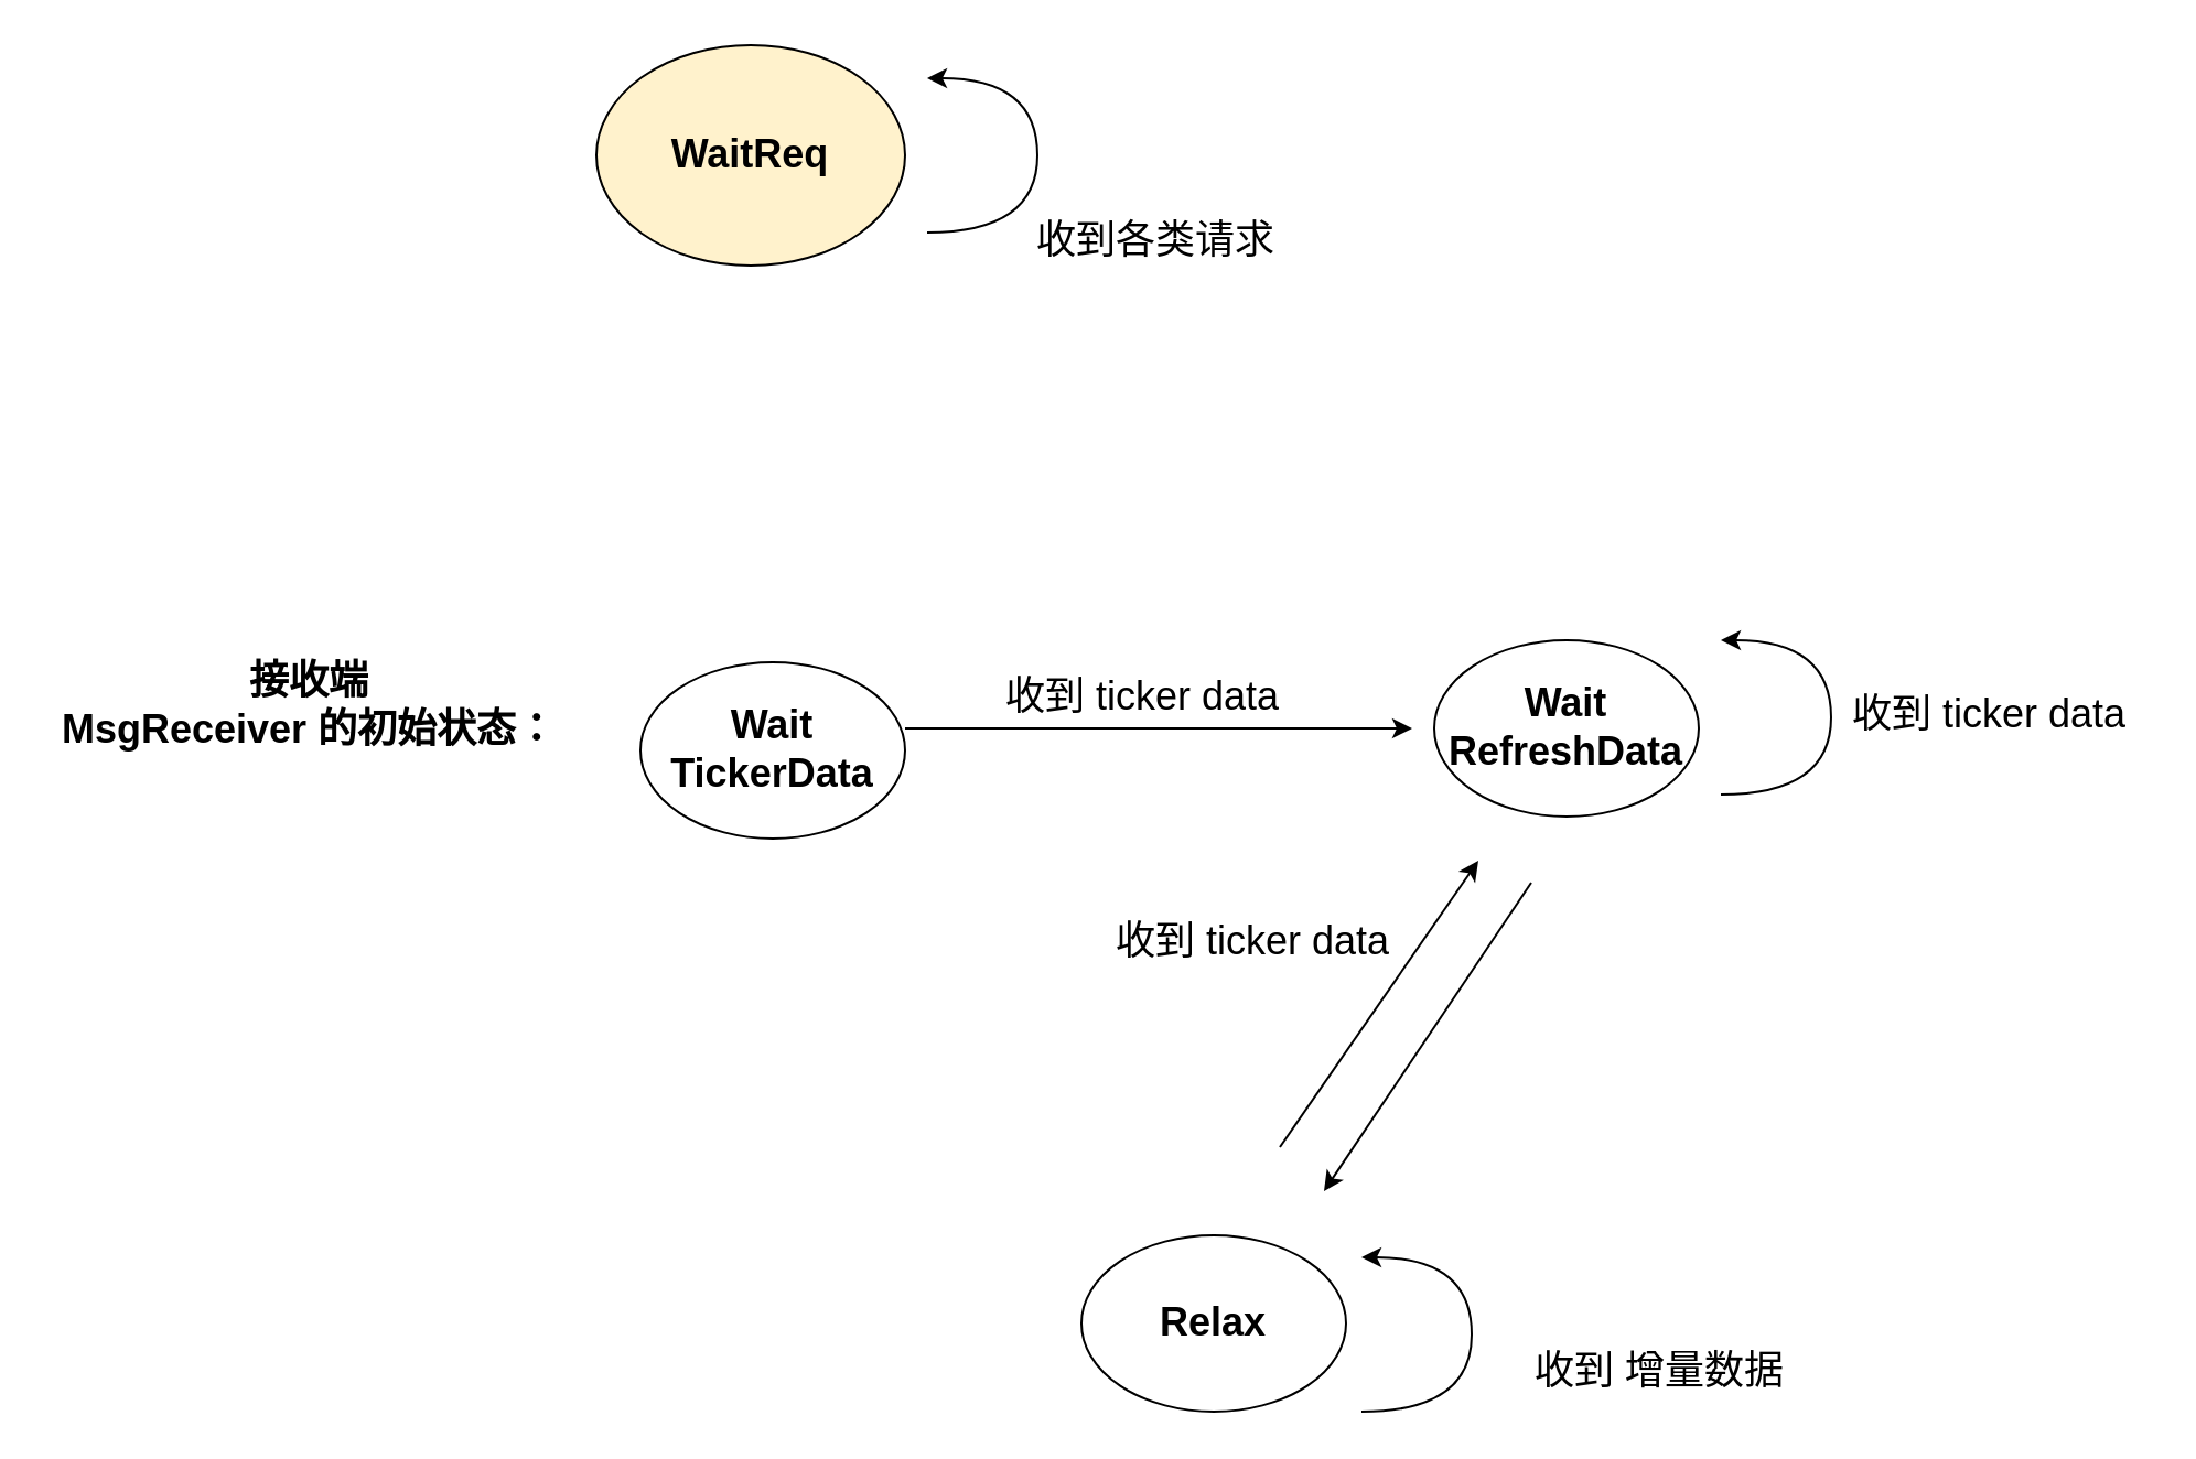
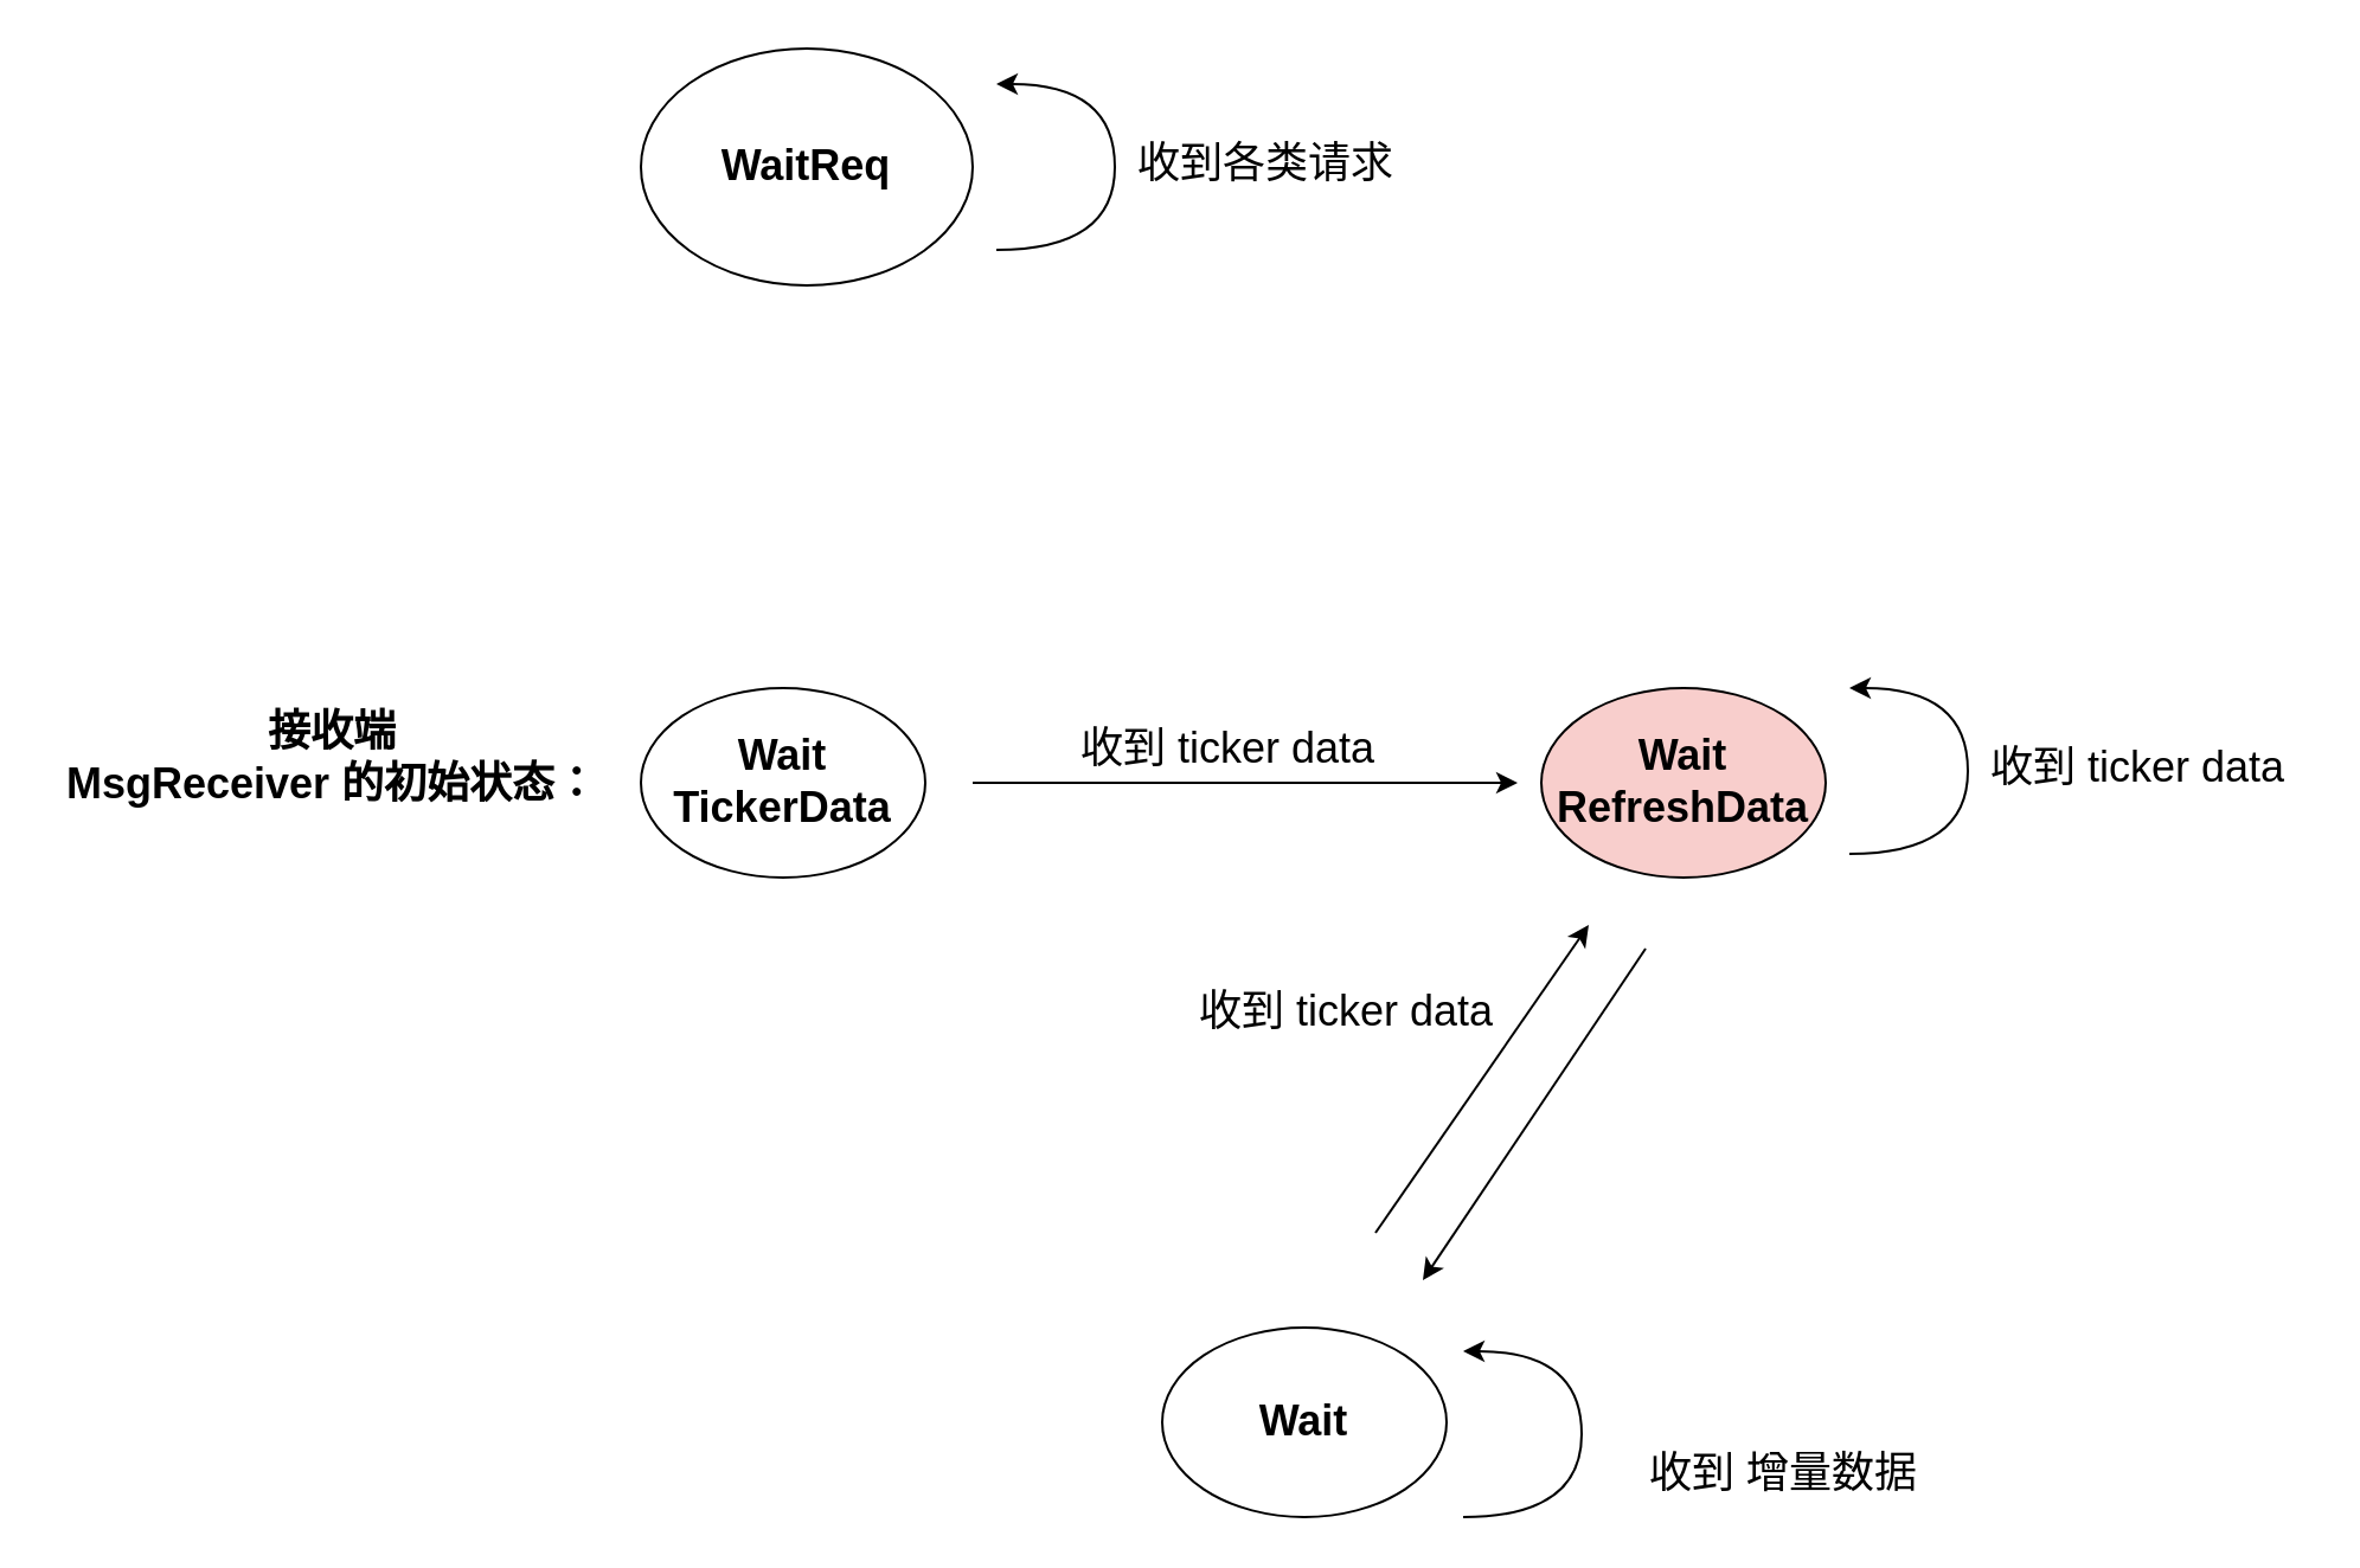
  <mxCell id="0" />
  <mxCell id="1" parent="0" />
- <mxCell id="2" value="&lt;b&gt;&lt;font style=&quot;font-size: 18px;&quot;&gt;WaitReq&lt;/font&gt;&lt;/b&gt;" style="ellipse;whiteSpace=wrap;html=1;fillColor=#fff2cc;" parent="1" vertex="1"><mxGeometry x="270" y="20" width="140" height="100" as="geometry" /></mxCell>
- <mxCell id="3" value="&lt;b&gt;&lt;font style=&quot;font-size: 18px;&quot;&gt;Wait&lt;br&gt;TickerData&lt;/font&gt;&lt;/b&gt;" style="ellipse;whiteSpace=wrap;html=1;" parent="1" vertex="1"><mxGeometry x="290" y="300" width="120" height="80" as="geometry" /></mxCell>
- <mxCell id="4" value="&lt;b&gt;&lt;font style=&quot;font-size: 18px;&quot;&gt;Wait&lt;br&gt;RefreshData&lt;/font&gt;&lt;/b&gt;" style="ellipse;whiteSpace=wrap;html=1;" parent="1" vertex="1"><mxGeometry x="650" y="290" width="120" height="80" as="geometry" /></mxCell>
- <mxCell id="5" value="&lt;b&gt;&lt;font style=&quot;font-size: 18px;&quot;&gt;Relax&lt;/font&gt;&lt;/b&gt;" style="ellipse;whiteSpace=wrap;html=1;" parent="1" vertex="1"><mxGeometry x="490" y="560" width="120" height="80" as="geometry" /></mxCell>
+ <mxCell id="2" value="&lt;b&gt;&lt;font style=&quot;font-size: 18px;&quot;&gt;WaitReq&lt;/font&gt;&lt;/b&gt;" style="ellipse;whiteSpace=wrap;html=1;" parent="1" vertex="1"><mxGeometry x="270" y="20" width="140" height="100" as="geometry" /></mxCell>
+ <mxCell id="3" value="&lt;b&gt;&lt;font style=&quot;font-size: 18px;&quot;&gt;Wait&lt;br&gt;TickerData&lt;/font&gt;&lt;/b&gt;" style="ellipse;whiteSpace=wrap;html=1;" parent="1" vertex="1"><mxGeometry x="270" y="290" width="120" height="80" as="geometry" /></mxCell>
+ <mxCell id="4" value="&lt;b&gt;&lt;font style=&quot;font-size: 18px;&quot;&gt;Wait&lt;br&gt;RefreshData&lt;/font&gt;&lt;/b&gt;" style="ellipse;whiteSpace=wrap;html=1;fillColor=#f8cecc;" parent="1" vertex="1"><mxGeometry x="650" y="290" width="120" height="80" as="geometry" /></mxCell>
+ <mxCell id="5" value="&lt;b&gt;&lt;font style=&quot;font-size: 18px;&quot;&gt;Wait&lt;/font&gt;&lt;/b&gt;" style="ellipse;whiteSpace=wrap;html=1;" parent="1" vertex="1"><mxGeometry x="490" y="560" width="120" height="80" as="geometry" /></mxCell>
  <mxCell id="6" value="" style="endArrow=classic;html=1;rounded=0;fontSize=18;" parent="1" edge="1"><mxGeometry width="50" height="50" relative="1" as="geometry"><mxPoint x="410" y="330" as="sourcePoint" /><mxPoint x="640" y="330" as="targetPoint" /></mxGeometry></mxCell>
  <mxCell id="7" value="收到 ticker data" style="text;strokeColor=none;fillColor=none;align=left;verticalAlign=middle;spacingLeft=4;spacingRight=4;overflow=hidden;points=[[0,0.5],[1,0.5]];portConstraint=eastwest;rotatable=0;fontSize=18;" parent="1" vertex="1"><mxGeometry x="450" y="299" width="140" height="30" as="geometry" /></mxCell>
  <mxCell id="8" value="" style="endArrow=classic;html=1;rounded=0;fontSize=18;" parent="1" edge="1"><mxGeometry width="50" height="50" relative="1" as="geometry"><mxPoint x="580" y="520" as="sourcePoint" /><mxPoint x="670" y="390" as="targetPoint" /></mxGeometry></mxCell>
  <mxCell id="9" value="收到 ticker data" style="text;strokeColor=none;fillColor=none;align=left;verticalAlign=middle;spacingLeft=4;spacingRight=4;overflow=hidden;points=[[0,0.5],[1,0.5]];portConstraint=eastwest;rotatable=0;fontSize=18;" parent="1" vertex="1"><mxGeometry x="500" y="410" width="140" height="30" as="geometry" /></mxCell>
  <mxCell id="10" value="" style="endArrow=classic;html=1;rounded=0;fontSize=18;" parent="1" edge="1"><mxGeometry width="50" height="50" relative="1" as="geometry"><mxPoint x="694" y="400" as="sourcePoint" /><mxPoint x="600" y="540" as="targetPoint" /></mxGeometry></mxCell>
  <mxCell id="11" value="" style="curved=1;endArrow=classic;html=1;rounded=0;fontSize=18;" parent="1" edge="1"><mxGeometry width="50" height="50" relative="1" as="geometry"><mxPoint x="780" y="360" as="sourcePoint" /><mxPoint x="780" y="290" as="targetPoint" /><Array as="points"><mxPoint x="830" y="360" /><mxPoint x="830" y="290" /></Array></mxGeometry></mxCell>
  <mxCell id="12" value="收到 ticker data" style="text;strokeColor=none;fillColor=none;align=left;verticalAlign=middle;spacingLeft=4;spacingRight=4;overflow=hidden;points=[[0,0.5],[1,0.5]];portConstraint=eastwest;rotatable=0;fontSize=18;" parent="1" vertex="1"><mxGeometry x="834" y="307" width="140" height="30" as="geometry" /></mxCell>
  <mxCell id="13" value="" style="curved=1;endArrow=classic;html=1;rounded=0;fontSize=18;" parent="1" edge="1"><mxGeometry width="50" height="50" relative="1" as="geometry"><mxPoint x="420" y="105" as="sourcePoint" /><mxPoint x="420" y="35" as="targetPoint" /><Array as="points"><mxPoint x="470" y="105" /><mxPoint x="470" y="35" /></Array></mxGeometry></mxCell>
- <mxCell id="14" value="收到各类请求" style="text;strokeColor=none;fillColor=none;align=left;verticalAlign=middle;spacingLeft=4;spacingRight=4;overflow=hidden;points=[[0,0.5],[1,0.5]];portConstraint=eastwest;rotatable=0;fontSize=18;" parent="1" vertex="1"><mxGeometry x="464" y="92" width="276" height="30" as="geometry" /></mxCell>
+ <mxCell id="14" value="收到各类请求" style="text;strokeColor=none;fillColor=none;align=left;verticalAlign=middle;spacingLeft=4;spacingRight=4;overflow=hidden;points=[[0,0.5],[1,0.5]];portConstraint=eastwest;rotatable=0;fontSize=18;" parent="1" vertex="1"><mxGeometry x="474" y="52" width="276" height="30" as="geometry" /></mxCell>
  <mxCell id="15" value="&lt;b&gt;接收端&lt;br&gt;MsgReceiver 的初始状态：&lt;/b&gt;" style="text;html=1;strokeColor=none;fillColor=none;align=center;verticalAlign=middle;whiteSpace=wrap;rounded=0;fontSize=18;" parent="1" vertex="1"><mxGeometry x="20" y="265" width="240" height="110" as="geometry" /></mxCell>
  <mxCell id="16" value="" style="curved=1;endArrow=classic;html=1;rounded=0;fontSize=18;" parent="1" edge="1"><mxGeometry width="50" height="50" relative="1" as="geometry"><mxPoint x="617" y="640" as="sourcePoint" /><mxPoint x="617" y="570" as="targetPoint" /><Array as="points"><mxPoint x="667" y="640" /><mxPoint x="667" y="570" /></Array></mxGeometry></mxCell>
  <mxCell id="17" value="收到 增量数据" style="text;strokeColor=none;fillColor=none;align=left;verticalAlign=middle;spacingLeft=4;spacingRight=4;overflow=hidden;points=[[0,0.5],[1,0.5]];portConstraint=eastwest;rotatable=0;fontSize=18;" parent="1" vertex="1"><mxGeometry x="690" y="605" width="140" height="30" as="geometry" /></mxCell>
